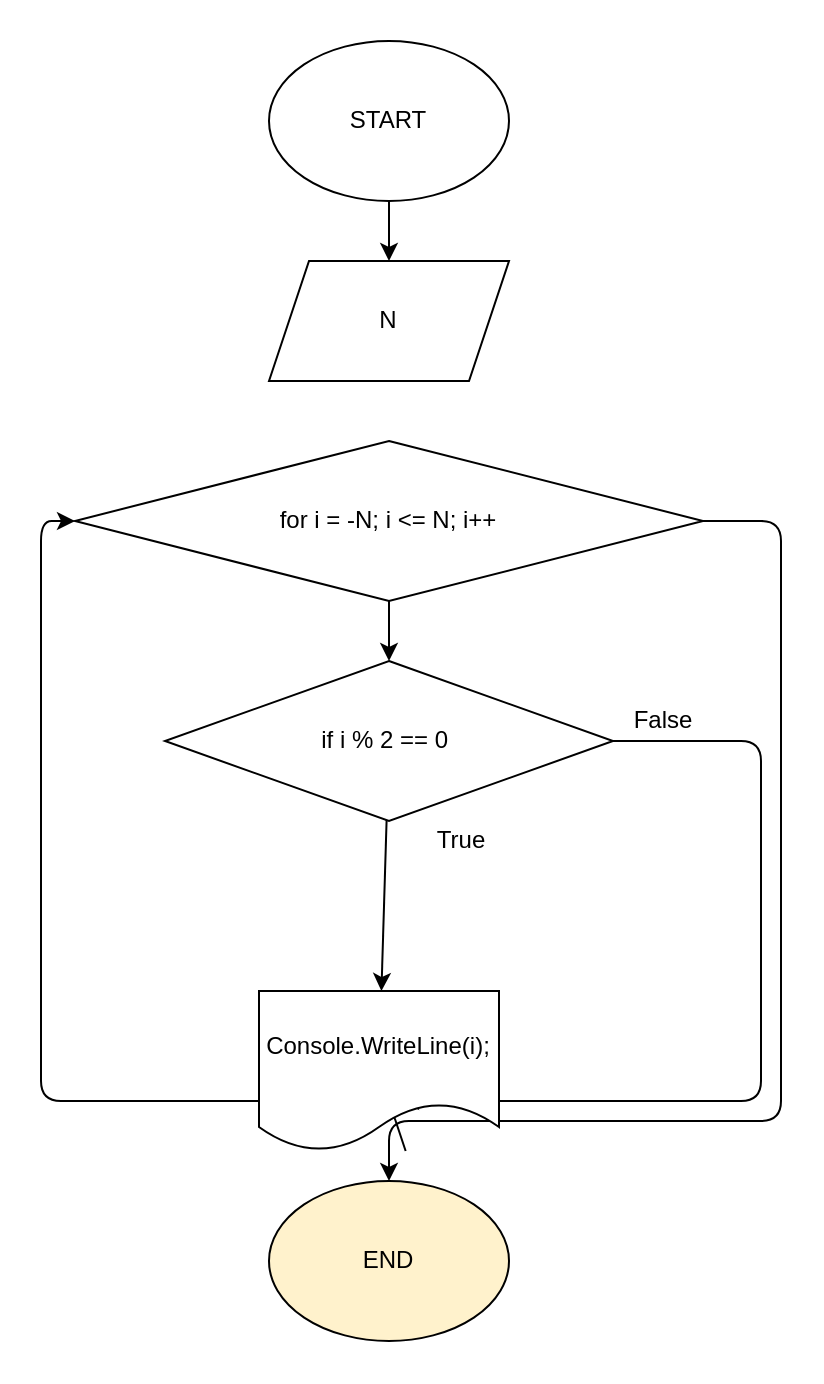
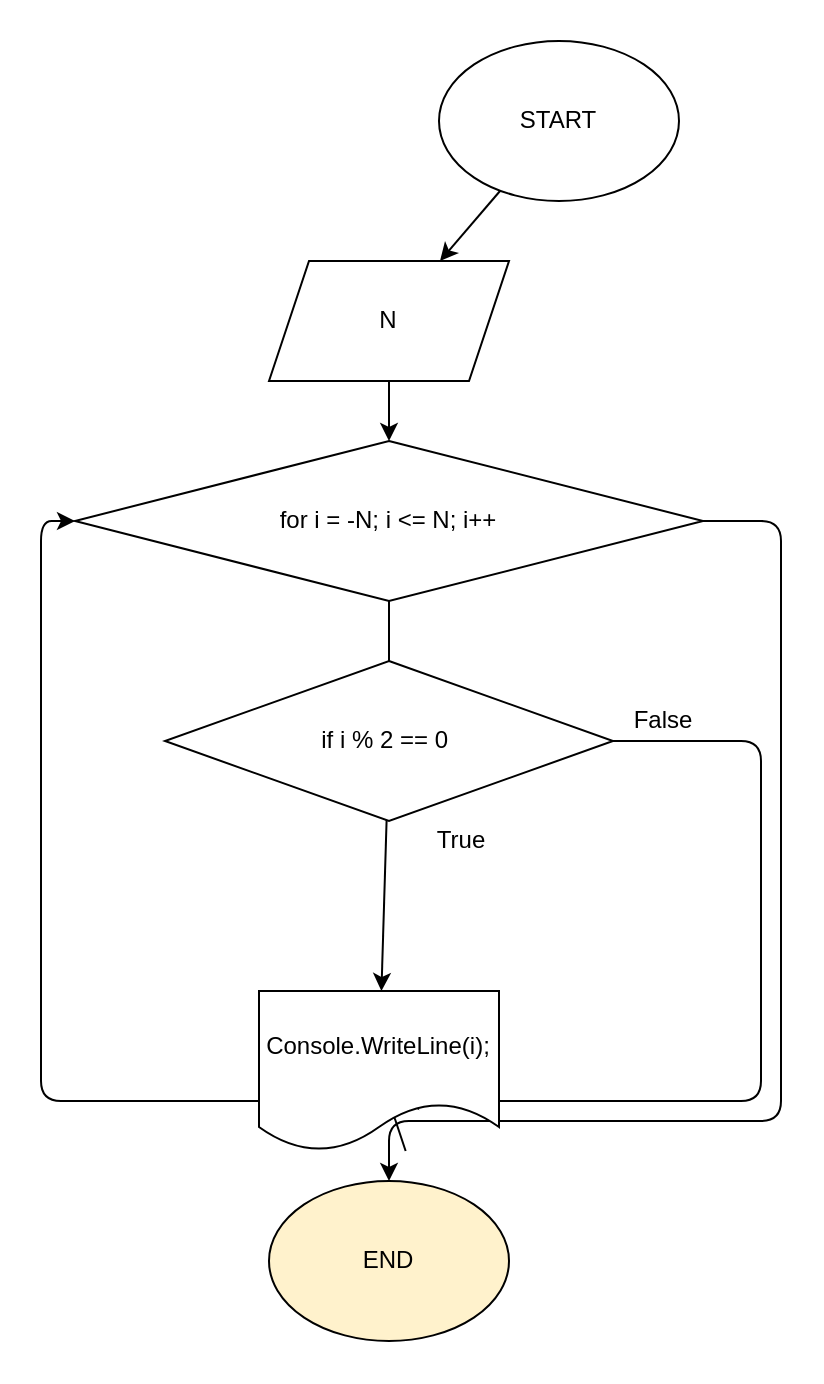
  <mxCell id="0" />
  <mxCell id="1" parent="0" />
  <mxCell id="2" value="" style="edgeStyle=none;html=1;" edge="1" parent="1" source="3" target="5"><mxGeometry relative="1" as="geometry" /></mxCell>
- <mxCell id="3" value="START" style="ellipse;whiteSpace=wrap;html=1;" vertex="1" parent="1"><mxGeometry x="134" y="20" width="120" height="80" as="geometry" /></mxCell>
+ <mxCell id="3" value="START" style="ellipse;whiteSpace=wrap;html=1;" vertex="1" parent="1"><mxGeometry x="219" y="20" width="120" height="80" as="geometry" /></mxCell>
+ <mxCell id="4" value="" style="edgeStyle=none;html=1;" edge="1" parent="1" source="5" target="8"><mxGeometry relative="1" as="geometry" /></mxCell>
  <mxCell id="5" value="N" style="shape=parallelogram;perimeter=parallelogramPerimeter;whiteSpace=wrap;html=1;fixedSize=1;" vertex="1" parent="1"><mxGeometry x="134" y="130" width="120" height="60" as="geometry" /></mxCell>
- <mxCell id="6" value="" style="edgeStyle=none;html=1;" edge="1" parent="1" source="8" target="11"><mxGeometry relative="1" as="geometry" /></mxCell>
+ <mxCell id="6" value="" style="edgeStyle=none;html=1;endArrow=none;" edge="1" parent="1" source="8" target="11"><mxGeometry relative="1" as="geometry" /></mxCell>
  <mxCell id="7" style="edgeStyle=none;html=1;exitX=1;exitY=0.5;exitDx=0;exitDy=0;entryX=0.5;entryY=0;entryDx=0;entryDy=0;" edge="1" parent="1" source="8" target="16"><mxGeometry relative="1" as="geometry"><mxPoint x="194" y="590" as="targetPoint" /><Array as="points"><mxPoint x="390" y="260" /><mxPoint x="390" y="560" /><mxPoint x="194" y="560" /></Array></mxGeometry></mxCell>
  <mxCell id="8" value="for i = -N; i &amp;lt;= N; i++" style="rhombus;whiteSpace=wrap;html=1;" vertex="1" parent="1"><mxGeometry x="37" y="220" width="314" height="80" as="geometry" /></mxCell>
  <mxCell id="9" value="" style="edgeStyle=none;html=1;" edge="1" parent="1" source="11" target="13"><mxGeometry relative="1" as="geometry" /></mxCell>
  <mxCell id="10" style="edgeStyle=none;html=1;" edge="1" parent="1" source="11"><mxGeometry relative="1" as="geometry"><mxPoint x="200" y="550" as="targetPoint" /><Array as="points"><mxPoint x="380" y="370" /><mxPoint x="380" y="550" /></Array></mxGeometry></mxCell>
  <mxCell id="11" value="if i % 2 == 0&amp;nbsp;" style="rhombus;whiteSpace=wrap;html=1;" vertex="1" parent="1"><mxGeometry x="82" y="330" width="224" height="80" as="geometry" /></mxCell>
  <mxCell id="12" style="edgeStyle=none;html=1;entryX=0;entryY=0.5;entryDx=0;entryDy=0;" edge="1" parent="1" source="13" target="8"><mxGeometry relative="1" as="geometry"><Array as="points"><mxPoint x="194" y="550" /><mxPoint x="20" y="550" /><mxPoint x="20" y="410" /><mxPoint x="20" y="260" /></Array></mxGeometry></mxCell>
  <mxCell id="13" value="Console.WriteLine(i);" style="shape=document;whiteSpace=wrap;html=1;boundedLbl=1;" vertex="1" parent="1"><mxGeometry x="129" y="495" width="120" height="80" as="geometry" /></mxCell>
  <mxCell id="14" value="True" style="text;html=1;align=center;verticalAlign=middle;resizable=0;points=[];autosize=1;strokeColor=none;fillColor=none;" vertex="1" parent="1"><mxGeometry x="210" y="410" width="40" height="20" as="geometry" /></mxCell>
  <mxCell id="15" value="False" style="text;html=1;align=center;verticalAlign=middle;resizable=0;points=[];autosize=1;strokeColor=none;fillColor=none;" vertex="1" parent="1"><mxGeometry x="311" y="350" width="40" height="20" as="geometry" /></mxCell>
  <mxCell id="16" value="END" style="ellipse;whiteSpace=wrap;html=1;fillColor=#fff2cc;" vertex="1" parent="1"><mxGeometry x="134" y="590" width="120" height="80" as="geometry" /></mxCell>
